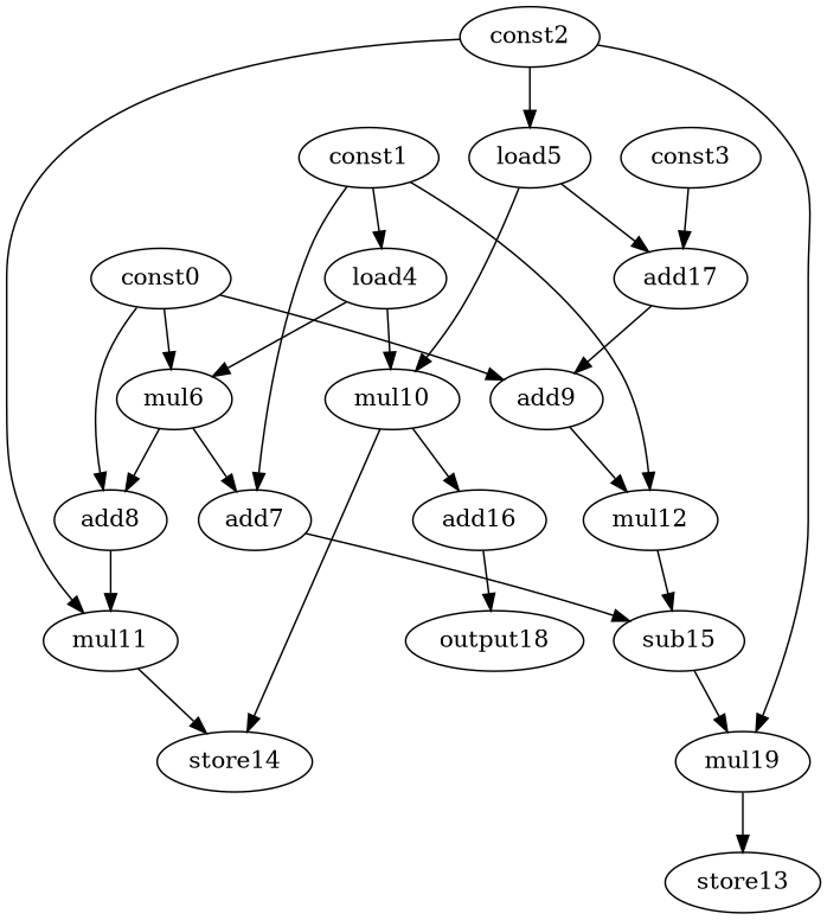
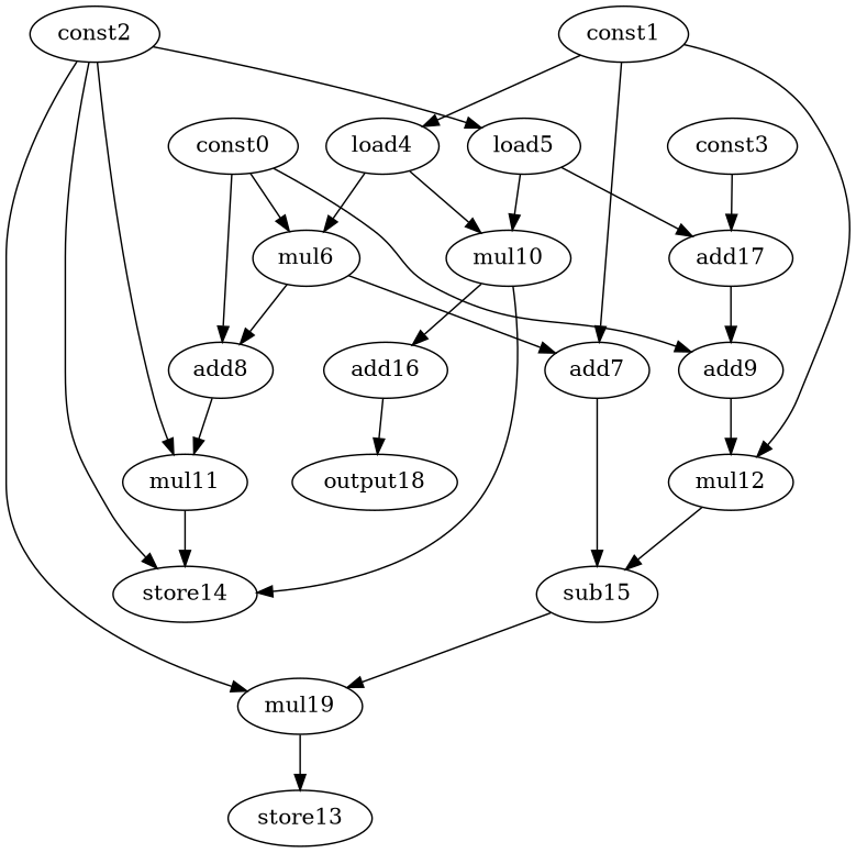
  digraph {
    node [opcode=mul]
    edge [operand=0]
    const0 [opcode=const]
    mul6
    add8 [opcode=add]
    add9 [opcode=add]
    add7 [opcode=add]
    mul11
    mul12
    const1 [opcode=const]
    load4 [opcode=load]
    mul10
    sub15 [opcode=sub]
    const2 [opcode=const]
    load5 [opcode=load]
    store14 [opcode=store]
    mul19
    add17 [opcode=add]
    store13 [opcode=store]
    const3 [opcode=const]
    add16 [opcode=add]
    output18 [opcode=output]
    const0 -> mul6
    const0 -> add8
    const0 -> add9
    mul6 -> add8 [operand=1]
    mul6 -> add7 [operand=1]
    add8 -> mul11
    add9 -> mul12 [operand=1]
    add7 -> sub15 [operand=1]
    mul11 -> store14
    mul12 -> sub15
    const1 -> add7
    const1 -> mul12
    const1 -> load4
    load4 -> mul6 [operand=1]
    load4 -> mul10
    mul10 -> store14
    mul10 -> add16
    sub15 -> mul19 [operand=1]
    const2 -> mul11 [operand=1]
    const2 -> load5
+   const2 -> store14 [operand=1]
    const2 -> mul19
    load5 -> mul10 [operand=1]
    load5 -> add17 [operand=1]
    mul19 -> store13 [operand=1]
    add17 -> add9 [operand=1]
    const3 -> add17
    add16 -> output18
  }
